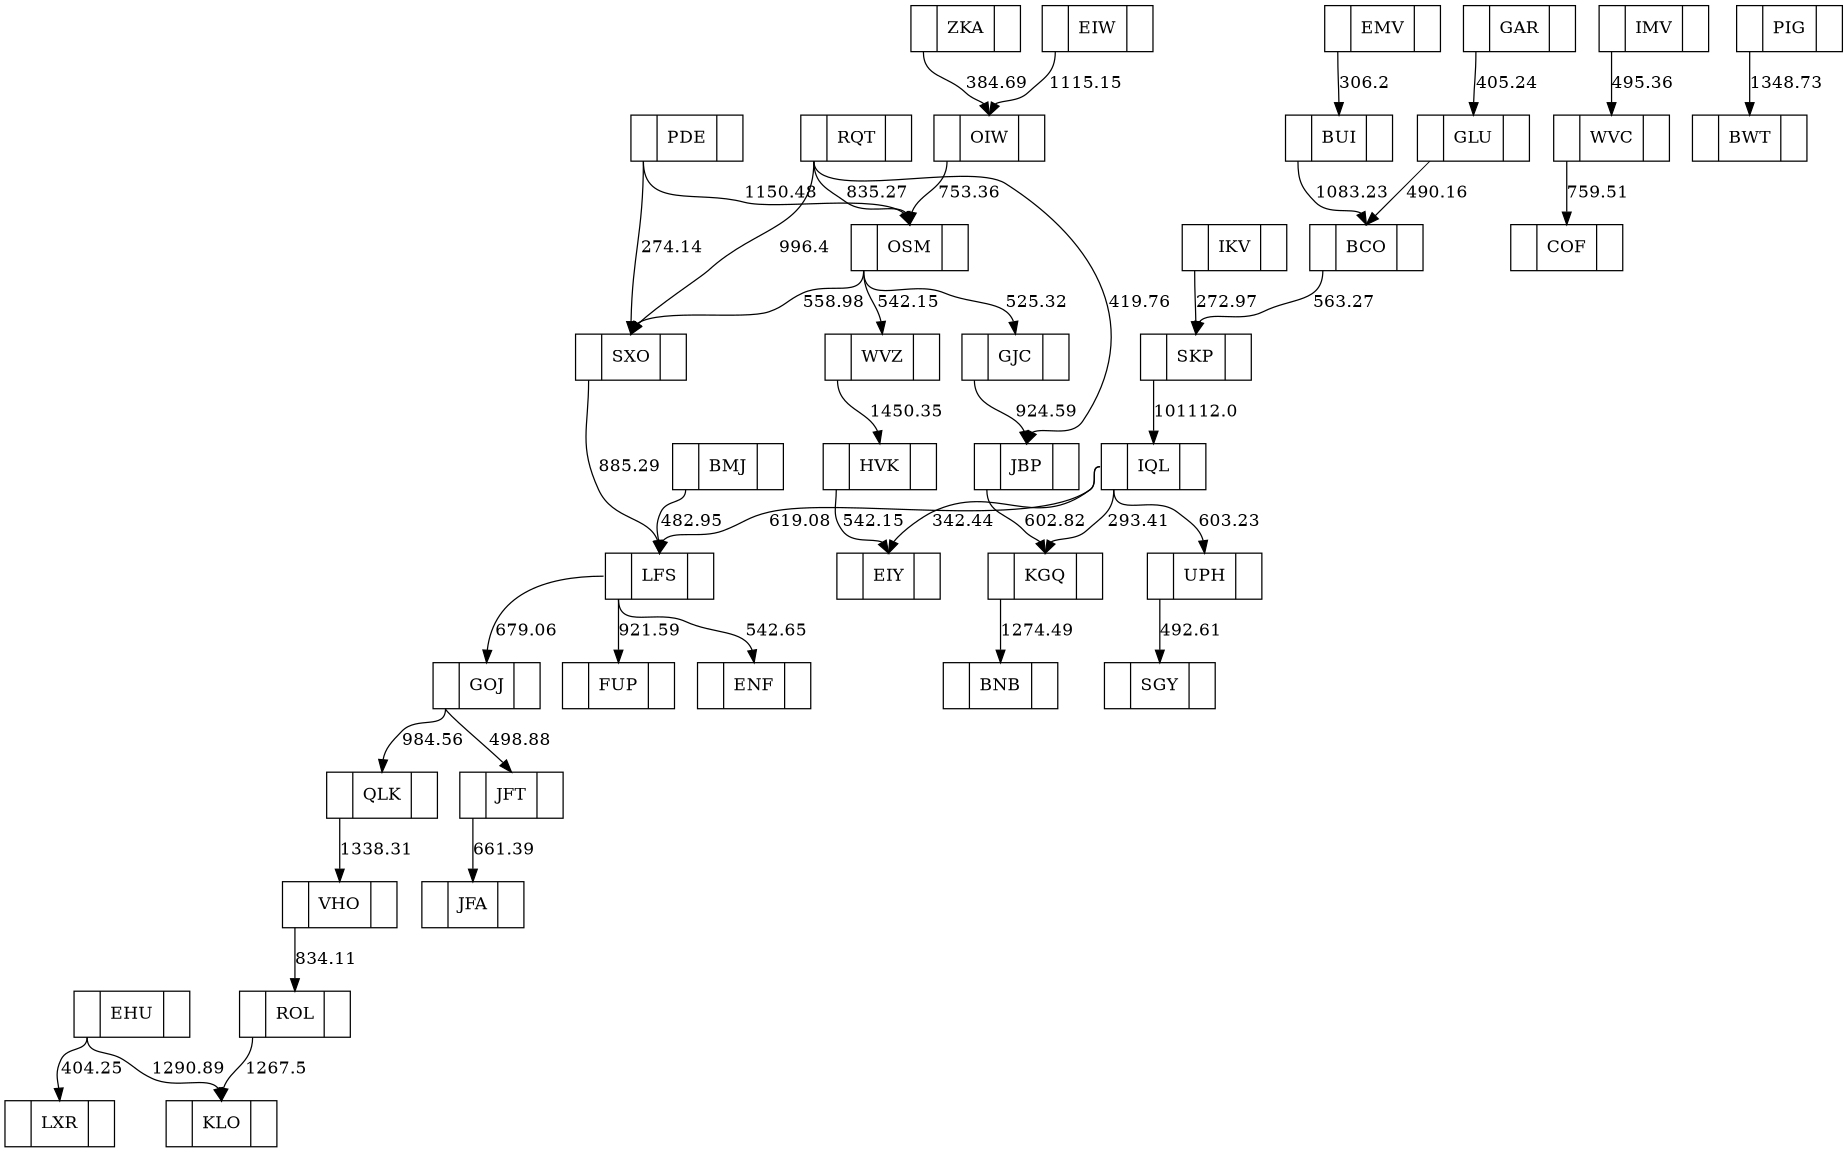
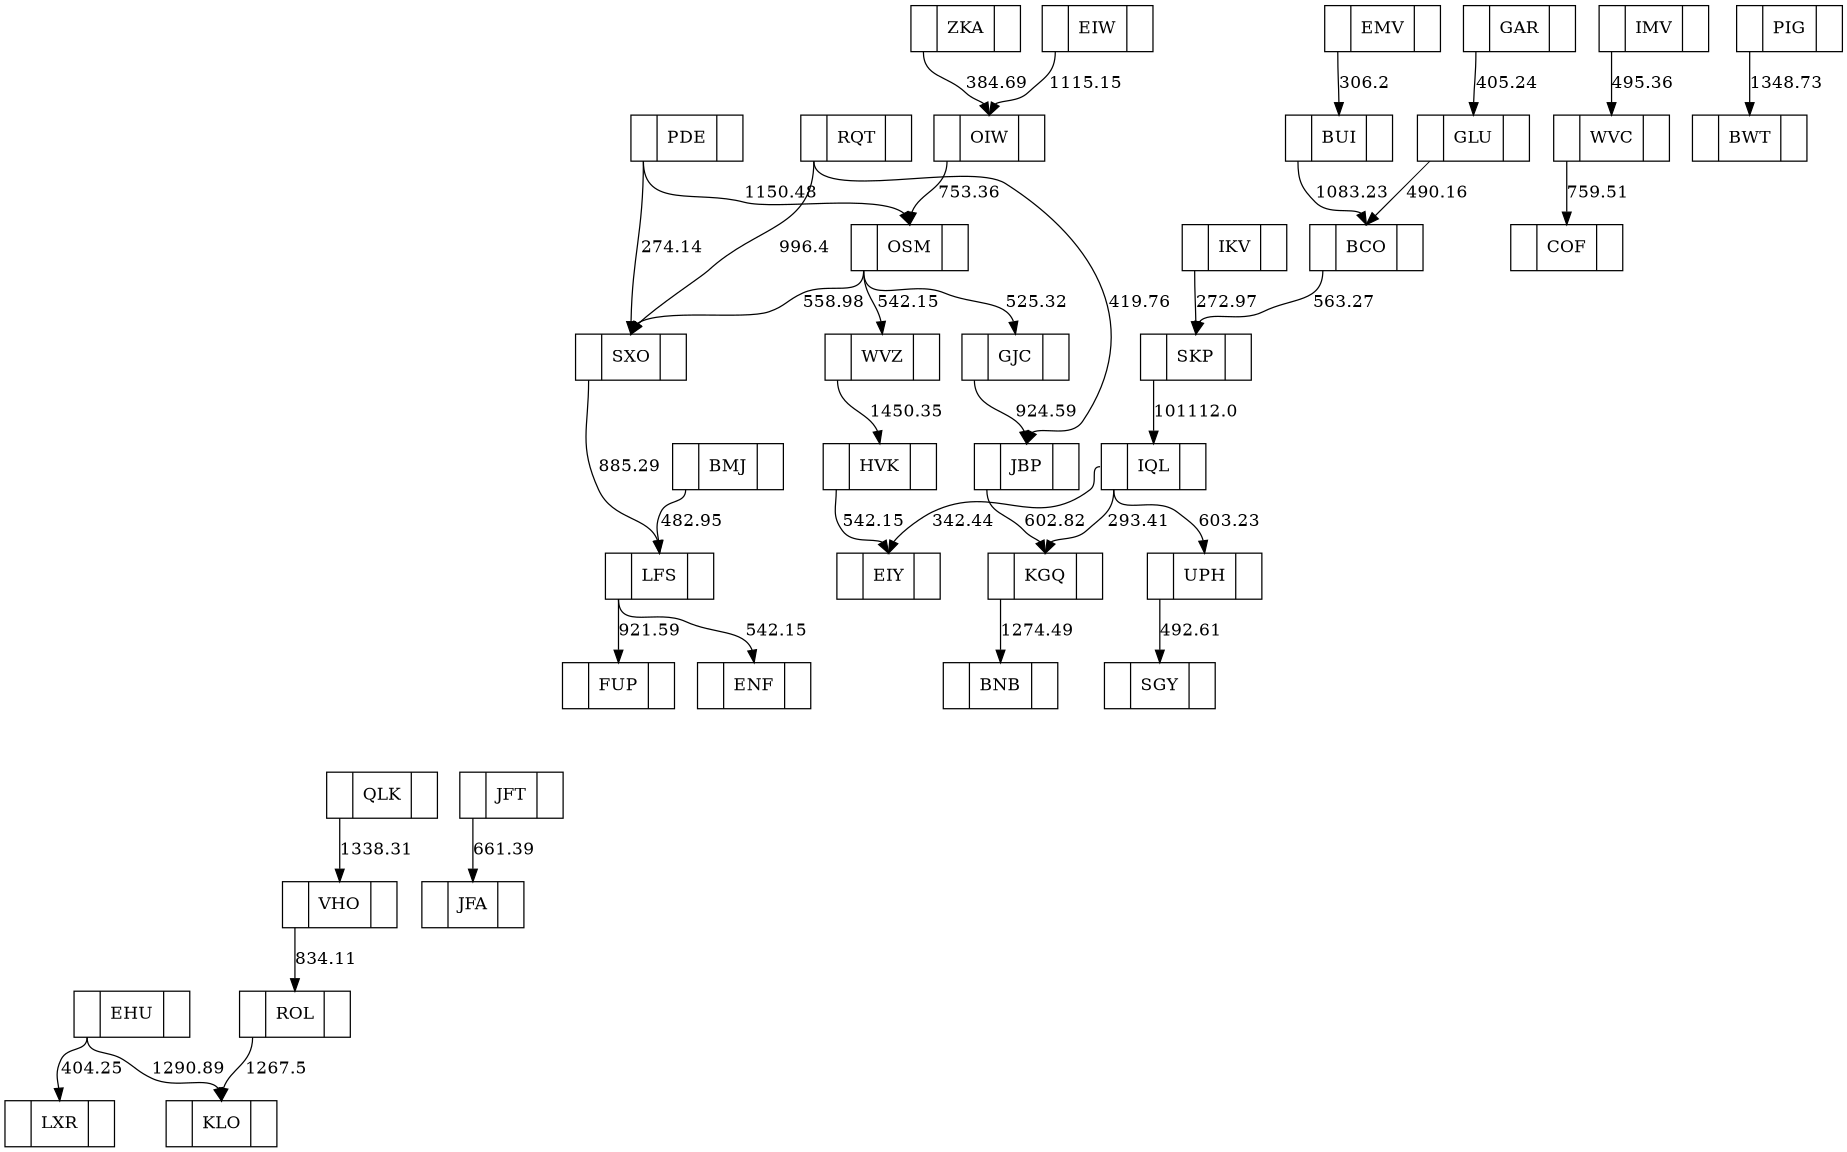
  digraph {
    node [shape=record]
    edge [headport=f1 tailport=f0]
    n1 [label="<f0> |<f1> GJC|<f2> "]
    n2 [label="<f0> |<f1> JBP|<f2> "]
    n3 [label="<f0> |<f1> KGQ|<f2> "]
    n4 [label="<f0> |<f1> BNB|<f2> "]
    n5 [label="<f0> |<f1> SGY|<f2> "]
    n6 [label="<f0> |<f1> PDE|<f2> "]
    n7 [label="<f0> |<f1> SXO|<f2> "]
    n8 [label="<f0> |<f1> OSM|<f2> "]
    n9 [label="<f0> |<f1> JFA|<f2> "]
    n10 [label="<f0> |<f1> WVC|<f2> "]
    n11 [label="<f0> |<f1> COF|<f2> "]
    n12 [label="<f0> |<f1> LXR|<f2> "]
    n13 [label="<f0> |<f1> LFS|<f2> "]
    n14 [label="<f0> |<f1> ENF|<f2> "]
-   n15 [label="<f0> |<f1> GOJ|<f2> "]
    n16 [label="<f0> |<f1> FUP|<f2> "]
    n17 [label="<f0> |<f1> QLK|<f2> "]
    n18 [label="<f0> |<f1> JFT|<f2> "]
    n19 [label="<f0> |<f1> UPH|<f2> "]
    n20 [label="<f0> |<f1> KLO|<f2> "]
    n21 [label="<f0> |<f1> WVZ|<f2> "]
    n22 [label="<f0> |<f1> HVK|<f2> "]
    n23 [label="<f0> |<f1> GLU|<f2> "]
    n24 [label="<f0> |<f1> BCO|<f2> "]
    n25 [label="<f0> |<f1> SKP|<f2> "]
    n26 [label="<f0> |<f1> IQL|<f2> "]
    n27 [label="<f0> |<f1> VHO|<f2> "]
    n28 [label="<f0> |<f1> ROL|<f2> "]
    n29 [label="<f0> |<f1> EHU|<f2> "]
    n30 [label="<f0> |<f1> BUI|<f2> "]
    n31 [label="<f0> |<f1> IKV|<f2> "]
    n32 [label="<f0> |<f1> EIY|<f2> "]
    n33 [label="<f0> |<f1> BMJ|<f2> "]
    n34 [label="<f0> |<f1> BWT|<f2> "]
    n35 [label="<f0> |<f1> EMV|<f2> "]
    n36 [label="<f0> |<f1> PIG|<f2> "]
    n37 [label="<f0> |<f1> ZKA|<f2> "]
    n38 [label="<f0> |<f1> OIW|<f2> "]
    n39 [label="<f0> |<f1> EIW|<f2> "]
    n40 [label="<f0> |<f1> IMV|<f2> "]
    n41 [label="<f0> |<f1> RQT|<f2> "]
    n42 [label="<f0> |<f1> GAR|<f2> "]
    n1 -> n2 [label=924.59]
    n2 -> n3 [label=602.82]
    n3 -> n4 [label=1274.49]
    n6 -> n7 [label=274.14]
    n6 -> n8 [label=1150.48]
    n7 -> n13 [label=885.29]
    n8 -> n1 [label=525.32]
    n8 -> n7 [label=558.98]
    n8 -> n21 [label=542.15]
    n10 -> n11 [label=759.51]
-   n13 -> n14 [label=542.65]
-   n13 -> n15 [label=679.06]
+   n13 -> n14 [label=542.15]
    n13 -> n16 [label=921.59]
-   n15 -> n17 [label=984.56]
-   n15 -> n18 [label=498.88]
    n17 -> n27 [label=1338.31]
    n18 -> n9 [label=661.39]
    n19 -> n5 [label=492.61]
    n21 -> n22 [label=1450.35]
    n22 -> n32 [label=542.15]
    n23 -> n24 [label=490.16]
    n24 -> n25 [label=563.27]
    n25 -> n26 [label=101112.0]
    n26 -> n3 [label=293.41]
-   n26 -> n13 [label=619.08]
    n26 -> n19 [label=603.23]
    n26 -> n32 [label=342.44]
    n27 -> n28 [label=834.11]
    n28 -> n20 [label=1267.5]
    n29 -> n12 [label=404.25]
    n29 -> n20 [label=1290.89]
    n30 -> n24 [label=1083.23]
    n31 -> n25 [label=272.97]
    n33 -> n13 [label=482.95]
    n35 -> n30 [label=306.2]
    n36 -> n34 [label=1348.73]
    n37 -> n38 [label=384.69]
    n38 -> n8 [label=753.36]
    n39 -> n38 [label=1115.15]
    n40 -> n10 [label=495.36]
    n41 -> n2 [label=419.76]
    n41 -> n7 [label=996.4]
-   n41 -> n8 [label=835.27]
    n42 -> n23 [label=405.24]
  }
